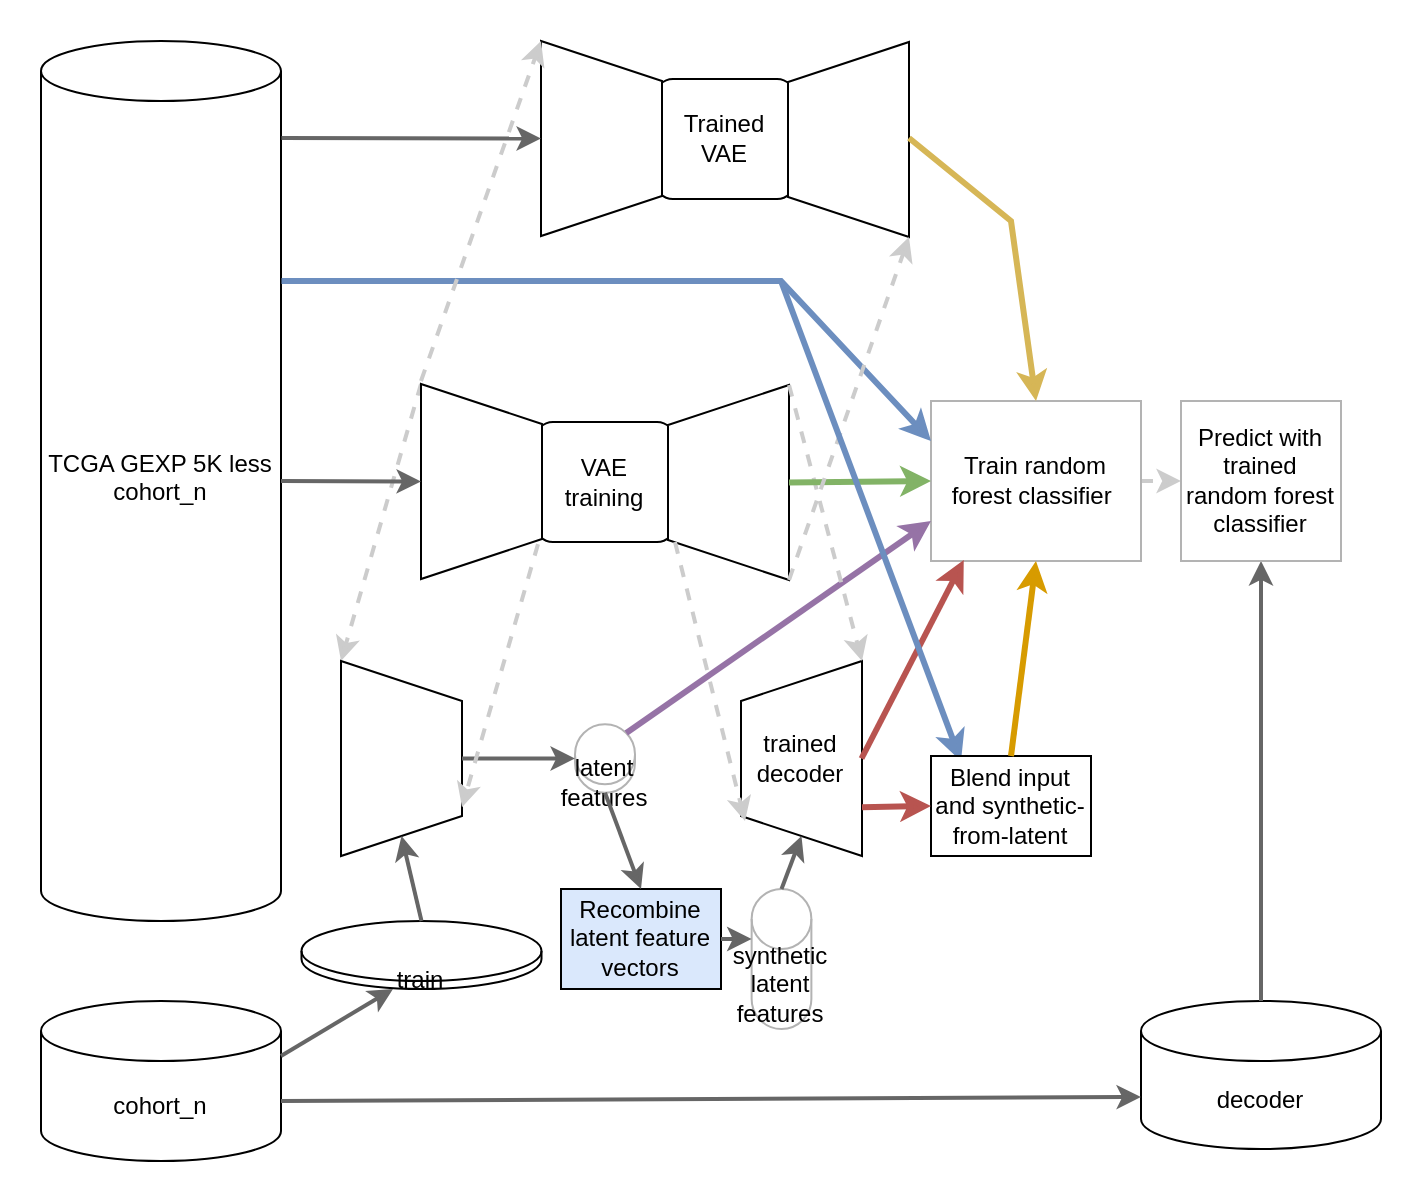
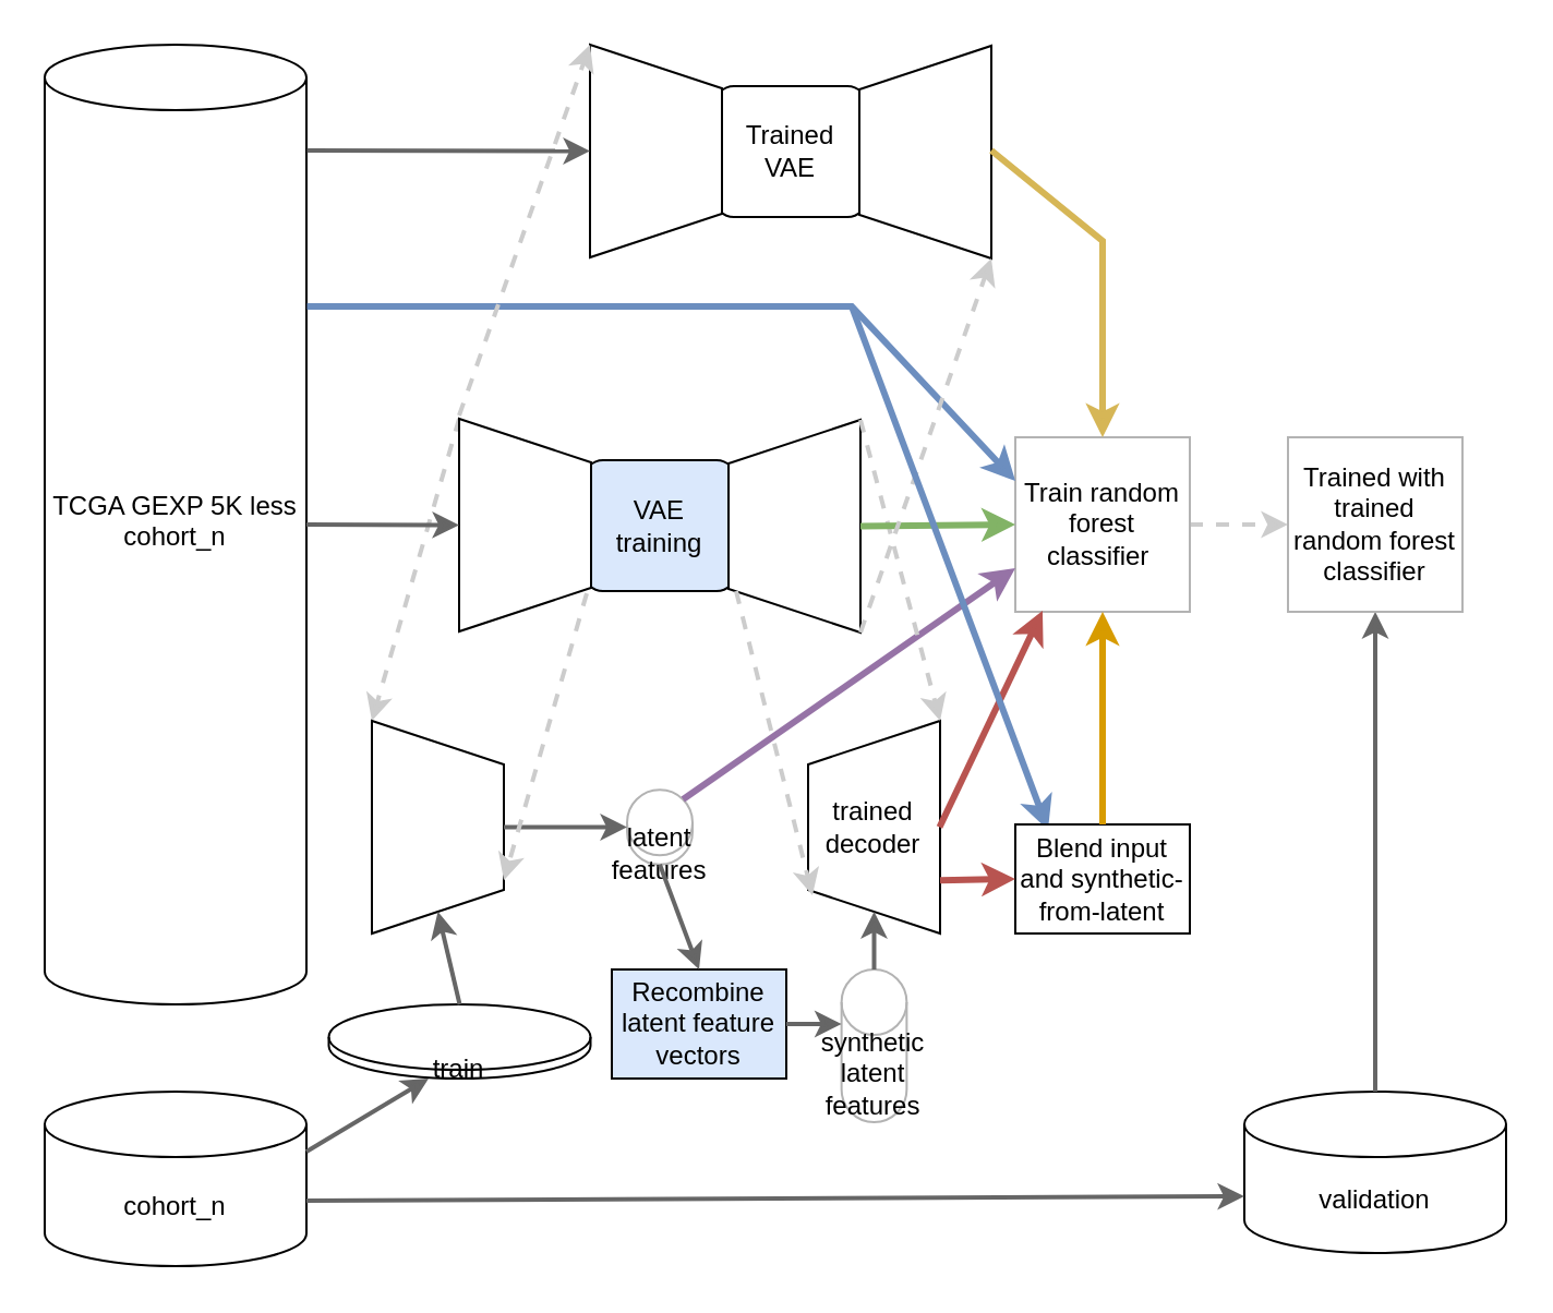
  <mxCell id="0" />
  <mxCell id="1" parent="0" />
  <mxCell id="2" value="TCGA GEXP 5K less cohort_n&lt;br&gt;&lt;br&gt;&lt;font style=&quot;font-size: 10px;&quot;&gt;&lt;br&gt;&lt;/font&gt;" style="shape=cylinder3;whiteSpace=wrap;html=1;boundedLbl=1;backgroundOutline=1;size=15;" parent="1" vertex="1"><mxGeometry x="20" y="20" width="120" height="440" as="geometry" /></mxCell>
  <mxCell id="3" value="cohort_n" style="shape=cylinder3;whiteSpace=wrap;html=1;boundedLbl=1;backgroundOutline=1;size=15;" parent="1" vertex="1"><mxGeometry x="20" y="500" width="120" height="80" as="geometry" /></mxCell>
  <mxCell id="4" value="train" style="shape=cylinder3;whiteSpace=wrap;html=1;boundedLbl=1;backgroundOutline=1;size=15;" parent="1" vertex="1"><mxGeometry x="150.25" y="460" width="120" height="34" as="geometry" /></mxCell>
- <mxCell id="5" value="decoder" style="shape=cylinder3;whiteSpace=wrap;html=1;boundedLbl=1;backgroundOutline=1;size=15;" parent="1" vertex="1"><mxGeometry x="570" y="500" width="120" height="74" as="geometry" /></mxCell>
+ <mxCell id="5" value="validation" style="shape=cylinder3;whiteSpace=wrap;html=1;boundedLbl=1;backgroundOutline=1;size=15;" parent="1" vertex="1"><mxGeometry x="570" y="500" width="120" height="74" as="geometry" /></mxCell>
  <mxCell id="6" value="" style="endArrow=classic;html=1;rounded=0;strokeWidth=2;dashed=1;entryX=0;entryY=0.5;entryDx=0;entryDy=0;strokeColor=#CCCCCC;exitX=1;exitY=0.5;exitDx=0;exitDy=0;" parent="1" source="21" target="25" edge="1"><mxGeometry width="50" height="50" relative="1" as="geometry"><mxPoint x="720" y="470" as="sourcePoint" /><mxPoint x="742" y="302.5" as="targetPoint" /></mxGeometry></mxCell>
- <mxCell id="7" value="synthetic latent features" style="shape=cylinder3;whiteSpace=wrap;html=1;boundedLbl=1;backgroundOutline=1;size=15;strokeColor=#B3B3B3;" parent="1" vertex="1"><mxGeometry x="375.32" y="444" width="29.87" height="70" as="geometry" /></mxCell>
+ <mxCell id="7" value="synthetic latent features" style="shape=cylinder3;whiteSpace=wrap;html=1;boundedLbl=1;backgroundOutline=1;size=15;strokeColor=#B3B3B3;" parent="1" vertex="1"><mxGeometry x="385.32" y="444" width="29.87" height="70" as="geometry" /></mxCell>
  <mxCell id="8" value="latent features" style="shape=cylinder3;whiteSpace=wrap;html=1;boundedLbl=1;backgroundOutline=1;size=15;strokeColor=#B3B3B3;" parent="1" vertex="1"><mxGeometry x="287" y="361.63" width="30" height="34.25" as="geometry" /></mxCell>
  <mxCell id="9" value="Recombine latent feature vectors" style="rounded=0;whiteSpace=wrap;html=1;fillColor=#dae8fc;" parent="1" vertex="1"><mxGeometry x="280" y="444" width="80" height="50" as="geometry" /></mxCell>
  <mxCell id="10" value="" style="endArrow=classic;html=1;rounded=0;strokeWidth=2;dashed=1;entryX=0;entryY=1;entryDx=0;entryDy=0;strokeColor=#CCCCCC;exitX=0;exitY=1;exitDx=0;exitDy=0;" parent="1" source="19" target="16" edge="1"><mxGeometry width="50" height="50" relative="1" as="geometry"><mxPoint x="240" y="210" as="sourcePoint" /><mxPoint x="425.5" y="614.125" as="targetPoint" /></mxGeometry></mxCell>
  <mxCell id="11" style="edgeStyle=orthogonalEdgeStyle;rounded=0;orthogonalLoop=1;jettySize=auto;html=1;exitX=1;exitY=0.5;exitDx=0;exitDy=0;exitPerimeter=0;entryX=1;entryY=0;entryDx=0;entryDy=18;entryPerimeter=0;strokeColor=#CCCCCC;strokeWidth=2;" parent="1" source="8" target="8" edge="1"><mxGeometry relative="1" as="geometry" /></mxCell>
  <mxCell id="12" value="" style="group" parent="1" vertex="1" connectable="0"><mxGeometry x="370" y="330" width="60.5" height="97.5" as="geometry" /></mxCell>
  <mxCell id="13" value="" style="shape=trapezoid;perimeter=trapezoidPerimeter;whiteSpace=wrap;html=1;fixedSize=1;rotation=-90;" parent="12" vertex="1"><mxGeometry x="-18.5" y="18.5" width="97.5" height="60.5" as="geometry" /></mxCell>
  <mxCell id="14" value="&lt;span style=&quot;background-color: rgb(255, 255, 255);&quot;&gt;trained decoder&lt;/span&gt;" style="text;html=1;strokeColor=none;fillColor=none;align=center;verticalAlign=middle;whiteSpace=wrap;rounded=0;" parent="12" vertex="1"><mxGeometry x="0.25" y="33.75" width="60" height="30" as="geometry" /></mxCell>
  <mxCell id="15" value="" style="group" parent="1" vertex="1" connectable="0"><mxGeometry x="170" y="330" width="60.5" height="97.5" as="geometry" /></mxCell>
  <mxCell id="16" value="" style="shape=trapezoid;perimeter=trapezoidPerimeter;whiteSpace=wrap;html=1;fixedSize=1;rotation=90;" parent="15" vertex="1"><mxGeometry x="-18.5" y="18.5" width="97.5" height="60.5" as="geometry" /></mxCell>
  <mxCell id="17" value="" style="group" parent="1" vertex="1" connectable="0"><mxGeometry x="210" y="191.5" width="184" height="98" as="geometry" /></mxCell>
- <mxCell id="18" value="VAE&lt;br&gt;training" style="rounded=1;whiteSpace=wrap;html=1;" parent="17" vertex="1"><mxGeometry x="57" y="19" width="70" height="60" as="geometry" /></mxCell>
+ <mxCell id="18" value="VAE&lt;br&gt;training" style="rounded=1;whiteSpace=wrap;html=1;fillColor=#dae8fc;" parent="17" vertex="1"><mxGeometry x="57" y="19" width="70" height="60" as="geometry" /></mxCell>
  <mxCell id="19" value="" style="shape=trapezoid;perimeter=trapezoidPerimeter;whiteSpace=wrap;html=1;fixedSize=1;rotation=90;" parent="17" vertex="1"><mxGeometry x="-18.5" y="18.5" width="97.5" height="60.5" as="geometry" /></mxCell>
  <mxCell id="20" value="" style="shape=trapezoid;perimeter=trapezoidPerimeter;whiteSpace=wrap;html=1;fixedSize=1;rotation=-90;" parent="17" vertex="1"><mxGeometry x="105" y="19" width="97.5" height="60.5" as="geometry" /></mxCell>
- <mxCell id="21" value="Train random forest classifier&amp;nbsp;" style="whiteSpace=wrap;html=1;aspect=fixed;strokeColor=#B3B3B3;" parent="1" vertex="1"><mxGeometry x="465" y="200" width="105" height="80" as="geometry" /></mxCell>
+ <mxCell id="21" value="Train random forest classifier&amp;nbsp;" style="whiteSpace=wrap;html=1;aspect=fixed;strokeColor=#B3B3B3;" parent="1" vertex="1"><mxGeometry x="465" y="200" width="80" height="80" as="geometry" /></mxCell>
  <mxCell id="22" value="" style="endArrow=classic;html=1;rounded=0;strokeColor=#666666;strokeWidth=2;entryX=0.5;entryY=1;entryDx=0;entryDy=0;exitX=0.5;exitY=0;exitDx=0;exitDy=0;exitPerimeter=0;" parent="1" source="5" target="25" edge="1"><mxGeometry width="50" height="50" relative="1" as="geometry"><mxPoint x="150" y="620" as="sourcePoint" /><mxPoint x="535.5" y="620" as="targetPoint" /></mxGeometry></mxCell>
  <mxCell id="23" value="" style="endArrow=classic;html=1;rounded=0;strokeColor=#b85450;strokeWidth=3;entryX=0.156;entryY=0.994;entryDx=0;entryDy=0;exitX=1;exitY=0.5;exitDx=0;exitDy=0;entryPerimeter=0;fillColor=#f8cecc;movable=1;resizable=1;rotatable=1;deletable=1;editable=1;connectable=1;" parent="1" source="14" target="21" edge="1"><mxGeometry width="50" height="50" relative="1" as="geometry"><mxPoint x="595.5" y="583" as="sourcePoint" /><mxPoint x="595.5" y="290.5" as="targetPoint" /></mxGeometry></mxCell>
  <mxCell id="24" value="" style="endArrow=classic;html=1;rounded=0;strokeColor=#9673a6;strokeWidth=3;entryX=0;entryY=0.75;entryDx=0;entryDy=0;exitX=0.855;exitY=0;exitDx=0;exitDy=4.35;exitPerimeter=0;fillColor=#e1d5e7;" parent="1" source="8" target="21" edge="1"><mxGeometry width="50" height="50" relative="1" as="geometry"><mxPoint x="595.5" y="583" as="sourcePoint" /><mxPoint x="595.5" y="290.5" as="targetPoint" /></mxGeometry></mxCell>
- <mxCell id="25" value="Predict with trained random forest classifier" style="whiteSpace=wrap;html=1;aspect=fixed;strokeColor=#B3B3B3;" parent="1" vertex="1"><mxGeometry x="590" y="200" width="80" height="80" as="geometry" /></mxCell>
+ <mxCell id="25" value="Trained with trained random forest classifier" style="whiteSpace=wrap;html=1;aspect=fixed;strokeColor=#B3B3B3;" parent="1" vertex="1"><mxGeometry x="590" y="200" width="80" height="80" as="geometry" /></mxCell>
  <mxCell id="26" value="" style="endArrow=classic;html=1;rounded=0;strokeWidth=2;dashed=1;entryX=1;entryY=1;entryDx=0;entryDy=0;strokeColor=#CCCCCC;exitX=1;exitY=1;exitDx=0;exitDy=0;" parent="1" source="20" target="13" edge="1"><mxGeometry width="50" height="50" relative="1" as="geometry"><mxPoint x="394" y="191.5" as="sourcePoint" /><mxPoint x="462" y="324.125" as="targetPoint" /></mxGeometry></mxCell>
  <mxCell id="27" value="" style="endArrow=classic;html=1;rounded=0;strokeColor=#666666;strokeWidth=2;entryX=0.381;entryY=1;entryDx=0;entryDy=0;entryPerimeter=0;exitX=1;exitY=0;exitDx=0;exitDy=27.5;exitPerimeter=0;" parent="1" source="3" target="4" edge="1"><mxGeometry width="50" height="50" relative="1" as="geometry"><mxPoint x="137.035" y="610" as="sourcePoint" /><mxPoint x="176.858" y="560" as="targetPoint" /></mxGeometry></mxCell>
  <mxCell id="28" value="" style="endArrow=classic;html=1;rounded=0;strokeColor=#666666;strokeWidth=2;entryX=0;entryY=0;entryDx=0;entryDy=48;entryPerimeter=0;" parent="1" target="5" edge="1"><mxGeometry width="50" height="50" relative="1" as="geometry"><mxPoint x="140" y="550" as="sourcePoint" /><mxPoint x="181.637" y="588.504" as="targetPoint" /></mxGeometry></mxCell>
  <mxCell id="29" value="" style="endArrow=classic;html=1;rounded=0;strokeColor=#666666;strokeWidth=2;entryX=1;entryY=0.5;entryDx=0;entryDy=0;exitX=0.5;exitY=0;exitDx=0;exitDy=0;exitPerimeter=0;" parent="1" source="4" target="16" edge="1"><mxGeometry width="50" height="50" relative="1" as="geometry"><mxPoint x="203.142" y="556" as="sourcePoint" /><mxPoint x="181.637" y="588.504" as="targetPoint" /><Array as="points" /></mxGeometry></mxCell>
  <mxCell id="30" value="" style="endArrow=classic;html=1;rounded=0;strokeColor=#666666;strokeWidth=2;entryX=0.5;entryY=1;entryDx=0;entryDy=0;exitX=1;exitY=0.5;exitDx=0;exitDy=0;exitPerimeter=0;" parent="1" source="2" target="19" edge="1"><mxGeometry width="50" height="50" relative="1" as="geometry"><mxPoint x="137.035" y="220" as="sourcePoint" /><mxPoint x="208.717" y="340" as="targetPoint" /></mxGeometry></mxCell>
  <mxCell id="31" value="" style="endArrow=classic;html=1;rounded=0;strokeColor=#82b366;strokeWidth=3;entryX=0;entryY=0.5;entryDx=0;entryDy=0;exitX=0.5;exitY=1;exitDx=0;exitDy=0;fillColor=#d5e8d4;" parent="1" source="20" target="21" edge="1"><mxGeometry width="50" height="50" relative="1" as="geometry"><mxPoint x="394" y="240.25" as="sourcePoint" /><mxPoint x="484" y="240" as="targetPoint" /></mxGeometry></mxCell>
  <mxCell id="32" value="" style="endArrow=classic;html=1;rounded=0;strokeColor=#666666;strokeWidth=2;entryX=0.5;entryY=0;entryDx=0;entryDy=0;exitX=0.5;exitY=1;exitDx=0;exitDy=0;exitPerimeter=0;" parent="1" source="8" target="9" edge="1"><mxGeometry width="50" height="50" relative="1" as="geometry"><mxPoint x="145" y="620" as="sourcePoint" /><mxPoint x="176.858" y="653" as="targetPoint" /></mxGeometry></mxCell>
  <mxCell id="33" value="" style="endArrow=classic;html=1;rounded=0;strokeColor=#666666;strokeWidth=2;entryX=0;entryY=0;entryDx=0;entryDy=25;exitX=1;exitY=0.5;exitDx=0;exitDy=0;entryPerimeter=0;" parent="1" source="9" target="7" edge="1"><mxGeometry width="50" height="50" relative="1" as="geometry"><mxPoint x="375.973" y="497.25" as="sourcePoint" /><mxPoint x="375.973" y="530" as="targetPoint" /></mxGeometry></mxCell>
  <mxCell id="34" value="" style="endArrow=classic;html=1;rounded=0;strokeColor=#666666;strokeWidth=2;entryX=0;entryY=0.5;entryDx=0;entryDy=0;entryPerimeter=0;exitX=0.5;exitY=0;exitDx=0;exitDy=0;" parent="1" source="16" target="8" edge="1"><mxGeometry width="50" height="50" relative="1" as="geometry"><mxPoint x="145" y="620" as="sourcePoint" /><mxPoint x="181.637" y="588.504" as="targetPoint" /></mxGeometry></mxCell>
  <mxCell id="35" value="" style="endArrow=classic;html=1;rounded=0;strokeColor=#666666;strokeWidth=2;entryX=0;entryY=0.5;entryDx=0;entryDy=0;exitX=0.5;exitY=0;exitDx=0;exitDy=0;exitPerimeter=0;" parent="1" source="7" target="13" edge="1"><mxGeometry width="50" height="50" relative="1" as="geometry"><mxPoint x="320.221" y="414.25" as="sourcePoint" /><mxPoint x="320.221" y="450" as="targetPoint" /></mxGeometry></mxCell>
  <mxCell id="36" value="" style="endArrow=classic;html=1;rounded=0;strokeColor=#6c8ebf;strokeWidth=3;entryX=0;entryY=0.25;entryDx=0;entryDy=0;exitX=1;exitY=0.5;exitDx=0;exitDy=0;exitPerimeter=0;fillColor=#dae8fc;" parent="1" target="21" edge="1"><mxGeometry width="50" height="50" relative="1" as="geometry"><mxPoint x="140.25" y="140" as="sourcePoint" /><mxPoint x="210.25" y="140.25" as="targetPoint" /><Array as="points"><mxPoint x="390" y="140" /></Array></mxGeometry></mxCell>
  <mxCell id="37" value="" style="group" vertex="1" connectable="0" parent="1"><mxGeometry x="270" y="20" width="184" height="98" as="geometry" /></mxCell>
  <mxCell id="38" value="Trained&lt;br&gt;VAE" style="rounded=1;whiteSpace=wrap;html=1;" vertex="1" parent="37"><mxGeometry x="57" y="19" width="70" height="60" as="geometry" /></mxCell>
  <mxCell id="39" value="" style="shape=trapezoid;perimeter=trapezoidPerimeter;whiteSpace=wrap;html=1;fixedSize=1;rotation=90;" vertex="1" parent="37"><mxGeometry x="-18.5" y="18.5" width="97.5" height="60.5" as="geometry" /></mxCell>
  <mxCell id="40" value="" style="shape=trapezoid;perimeter=trapezoidPerimeter;whiteSpace=wrap;html=1;fixedSize=1;rotation=-90;" vertex="1" parent="37"><mxGeometry x="105" y="19" width="97.5" height="60.5" as="geometry" /></mxCell>
  <mxCell id="41" value="" style="endArrow=classic;html=1;rounded=0;strokeWidth=2;dashed=1;entryX=0;entryY=1;entryDx=0;entryDy=0;strokeColor=#CCCCCC;" edge="1" parent="1" target="39"><mxGeometry width="50" height="50" relative="1" as="geometry"><mxPoint x="210" y="190" as="sourcePoint" /><mxPoint x="180" y="340" as="targetPoint" /></mxGeometry></mxCell>
  <mxCell id="42" value="" style="endArrow=classic;html=1;rounded=0;strokeWidth=2;dashed=1;entryX=0;entryY=1;entryDx=0;entryDy=0;strokeColor=#CCCCCC;" edge="1" parent="1" target="40"><mxGeometry width="50" height="50" relative="1" as="geometry"><mxPoint x="394" y="289.5" as="sourcePoint" /><mxPoint x="465" y="119.5" as="targetPoint" /></mxGeometry></mxCell>
  <mxCell id="43" value="" style="endArrow=classic;html=1;rounded=0;strokeColor=#d6b656;strokeWidth=3;entryX=0.5;entryY=0;entryDx=0;entryDy=0;exitX=1;exitY=0.5;exitDx=0;exitDy=0;exitPerimeter=0;fillColor=#fff2cc;" edge="1" parent="1" target="21"><mxGeometry width="50" height="50" relative="1" as="geometry"><mxPoint x="454" y="68.5" as="sourcePoint" /><mxPoint x="524" y="68.75" as="targetPoint" /><Array as="points"><mxPoint x="505" y="110" /></Array></mxGeometry></mxCell>
  <mxCell id="44" value="" style="endArrow=classic;html=1;rounded=0;strokeColor=#666666;strokeWidth=2;entryX=0.5;entryY=1;entryDx=0;entryDy=0;exitX=1;exitY=0.5;exitDx=0;exitDy=0;exitPerimeter=0;" edge="1" parent="1" target="39"><mxGeometry width="50" height="50" relative="1" as="geometry"><mxPoint x="140.25" y="68.5" as="sourcePoint" /><mxPoint x="210.25" y="68.75" as="targetPoint" /></mxGeometry></mxCell>
  <mxCell id="45" value="" style="endArrow=classic;html=1;rounded=0;strokeColor=#6c8ebf;strokeWidth=3;fillColor=#dae8fc;" edge="1" parent="1"><mxGeometry width="50" height="50" relative="1" as="geometry"><mxPoint x="390" y="140" as="sourcePoint" /><mxPoint x="480" y="380" as="targetPoint" /><Array as="points" /></mxGeometry></mxCell>
  <mxCell id="46" value="Blend input and synthetic-from-latent" style="rounded=0;whiteSpace=wrap;html=1;" vertex="1" parent="1"><mxGeometry x="465" y="377.5" width="80" height="50" as="geometry" /></mxCell>
  <mxCell id="47" value="" style="endArrow=classic;html=1;rounded=0;strokeColor=#b85450;strokeWidth=3;entryX=0;entryY=0.5;entryDx=0;entryDy=0;exitX=0.25;exitY=1;exitDx=0;exitDy=0;fillColor=#f8cecc;movable=1;resizable=1;rotatable=1;deletable=1;editable=1;connectable=1;" edge="1" parent="1" source="13" target="46"><mxGeometry width="50" height="50" relative="1" as="geometry"><mxPoint x="430.5" y="395.88" as="sourcePoint" /><mxPoint x="477.73" y="296.65" as="targetPoint" /></mxGeometry></mxCell>
  <mxCell id="48" value="" style="endArrow=classic;html=1;rounded=0;strokeColor=#d79b00;strokeWidth=3;entryX=0.5;entryY=1;entryDx=0;entryDy=0;fillColor=#ffe6cc;movable=1;resizable=1;rotatable=1;deletable=1;editable=1;connectable=1;exitX=0.5;exitY=0;exitDx=0;exitDy=0;" edge="1" parent="1" source="46" target="21"><mxGeometry width="50" height="50" relative="1" as="geometry"><mxPoint x="505" y="370" as="sourcePoint" /><mxPoint x="487.48" y="289.52" as="targetPoint" /></mxGeometry></mxCell>
  <mxCell id="49" value="" style="endArrow=classic;html=1;rounded=0;strokeWidth=2;dashed=1;entryX=0.179;entryY=0.033;entryDx=0;entryDy=0;strokeColor=#CCCCCC;exitX=1;exitY=1;exitDx=0;exitDy=0;entryPerimeter=0;" parent="1" source="18" target="13" edge="1"><mxGeometry width="50" height="50" relative="1" as="geometry"><mxPoint x="660" y="530" as="sourcePoint" /><mxPoint x="478.5" y="401.5" as="targetPoint" /></mxGeometry></mxCell>
  <mxCell id="50" value="" style="endArrow=classic;html=1;rounded=0;strokeWidth=2;dashed=1;entryX=0.75;entryY=0;entryDx=0;entryDy=0;strokeColor=#CCCCCC;exitX=0.821;exitY=0.033;exitDx=0;exitDy=0;exitPerimeter=0;" parent="1" source="19" target="16" edge="1"><mxGeometry width="50" height="50" relative="1" as="geometry"><mxPoint x="308.5" y="388.5" as="sourcePoint" /><mxPoint x="308.5" y="431.5" as="targetPoint" /></mxGeometry></mxCell>
